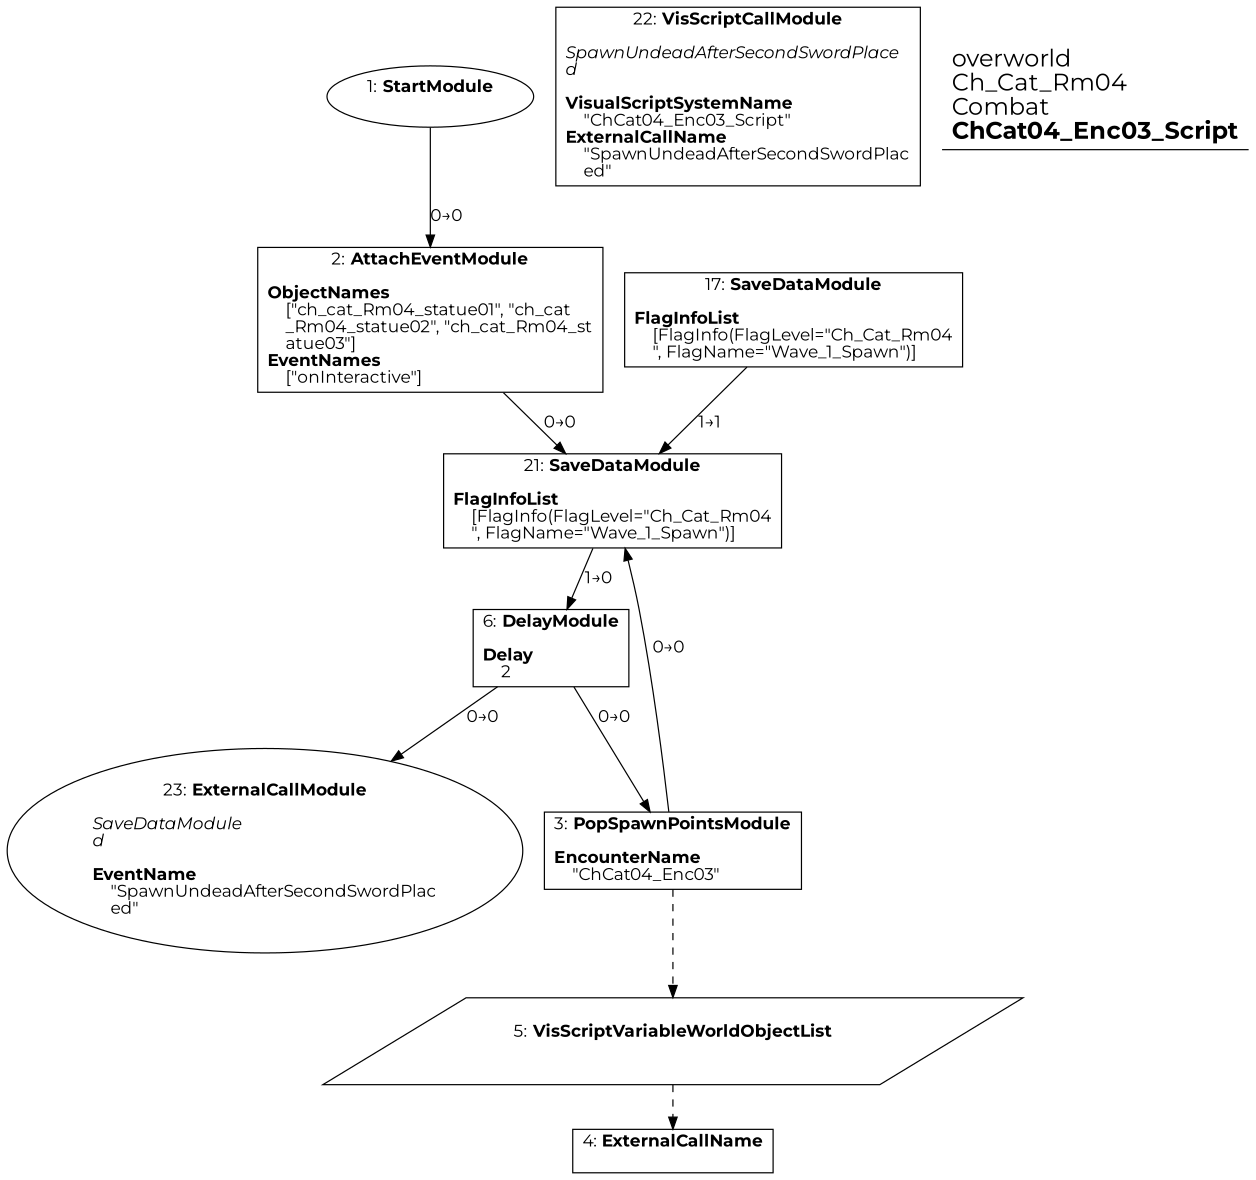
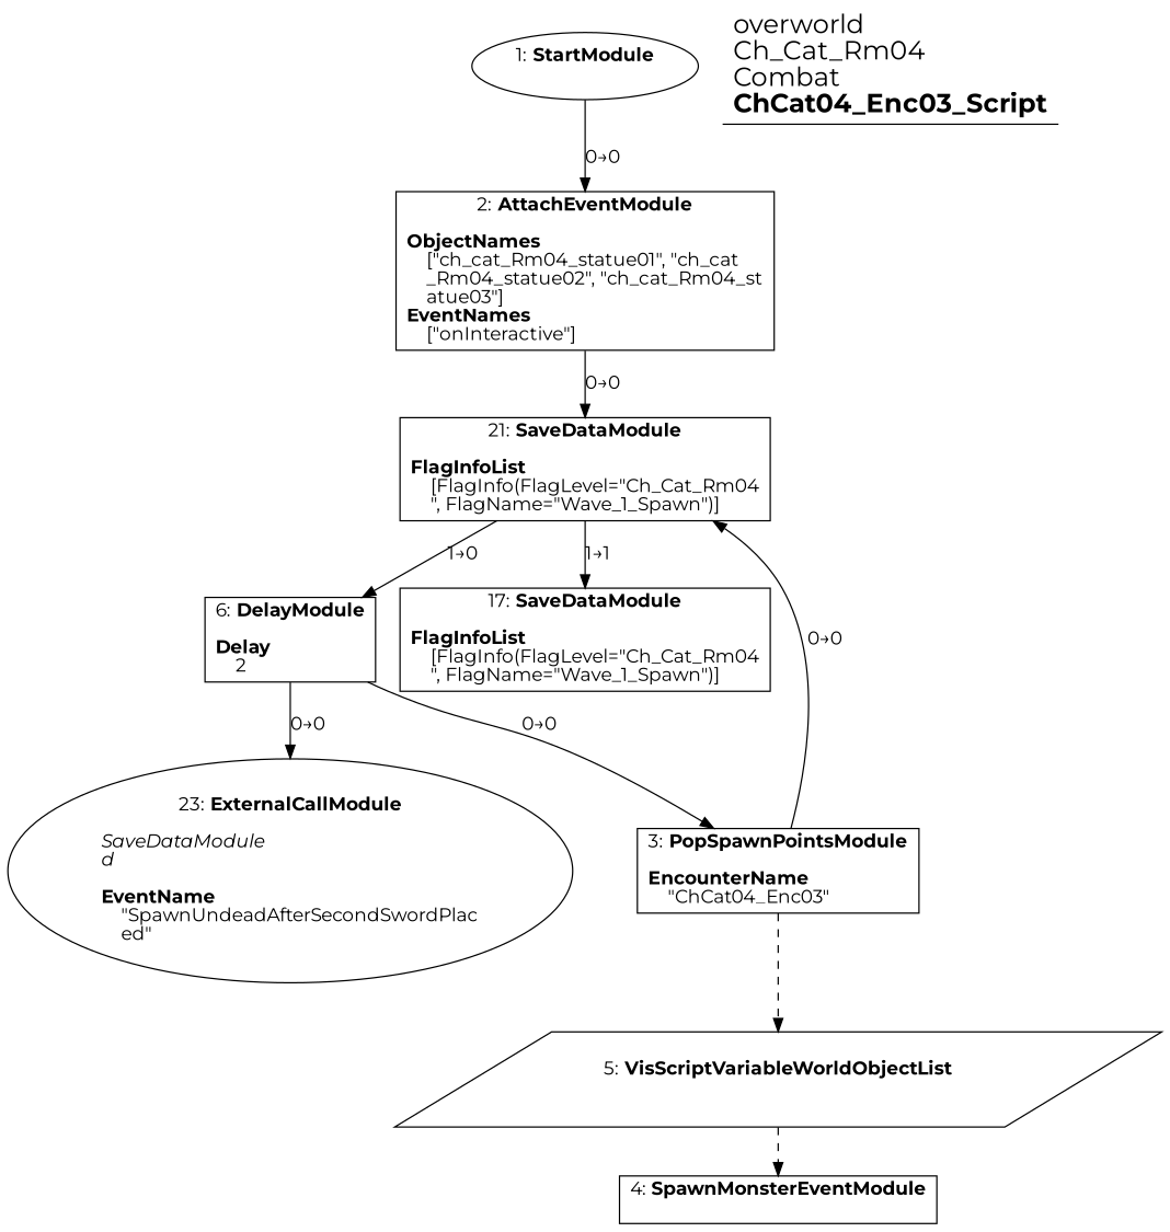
  digraph {
    fontname=Montserrat
    splines=spline
    node [fontname=Montserrat shape=box]
    edge [fontname=Montserrat]
    n1 [label=<1: <b>StartModule</b><br/><br/>> shape=oval]
    n2 [label=<2: <b>AttachEventModule</b><br/><br/><b>ObjectNames</b><br align="left"/>    [&quot;ch_cat_Rm04_statue01&quot;, &quot;ch_cat<br align="left"/>    _Rm04_statue02&quot;, &quot;ch_cat_Rm04_st<br align="left"/>    atue03&quot;]<br align="left"/><b>EventNames</b><br align="left"/>    [&quot;onInteractive&quot;]<br align="left"/>>]
    n3 [label=<21: <b>SaveDataModule</b><br/><br/><b>FlagInfoList</b><br align="left"/>    [FlagInfo(FlagLevel=&quot;Ch_Cat_Rm04<br align="left"/>    &quot;, FlagName=&quot;Wave_1_Spawn&quot;)]<br align="left"/>>]
    n4 [label=<6: <b>DelayModule</b><br/><br/><b>Delay</b><br align="left"/>    2<br align="left"/>>]
    n5 [label=<17: <b>SaveDataModule</b><br/><br/><b>FlagInfoList</b><br align="left"/>    [FlagInfo(FlagLevel=&quot;Ch_Cat_Rm04<br align="left"/>    &quot;, FlagName=&quot;Wave_1_Spawn&quot;)]<br align="left"/>>]
    n6 [label=<3: <b>PopSpawnPointsModule</b><br/><br/><b>EncounterName</b><br align="left"/>    &quot;ChCat04_Enc03&quot;<br align="left"/>>]
    n7 [label=<23: <b>ExternalCallModule</b><br/><br/><i>SaveDataModule<br align="left"/>d<br align="left"/></i><br align="left"/><b>EventName</b><br align="left"/>    &quot;SpawnUndeadAfterSecondSwordPlac<br align="left"/>    ed&quot;<br align="left"/>> shape=oval]
    n8 [label=<5: <b>VisScriptVariableWorldObjectList</b><br/><br/>> shape=parallelogram]
-   n9 [label=<4: <b>ExternalCallName</b><br/><br/>>]
-   n10 [label=<22: <b>VisScriptCallModule</b><br/><br/><i>SpawnUndeadAfterSecondSwordPlace<br align="left"/>d<br align="left"/></i><br align="left"/><b>VisualScriptSystemName</b><br align="left"/>    &quot;ChCat04_Enc03_Script&quot;<br align="left"/><b>ExternalCallName</b><br align="left"/>    &quot;SpawnUndeadAfterSecondSwordPlac<br align="left"/>    ed&quot;<br align="left"/>>]
+   n9 [label=<4: <b>SpawnMonsterEventModule</b><br/><br/>>]
    n11 [label=<<font point-size="20">overworld<br align="left"/>Ch_Cat_Rm04<br align="left"/>Combat<br align="left"/><b>ChCat04_Enc03_Script</b><br align="left"/></font>> shape=underline]
    n1 -> n2 [label="0→0"]
    n2 -> n3 [label="0→0"]
    n3 -> n4 [label="1→0"]
-   n5 -> n3 [label="1→1"]
+   n3 -> n5 [label="1→1"]
    n4 -> n6 [label="0→0"]
    n4 -> n7 [label="0→0"]
    n6 -> n3 [label="0→0"]
    n6 -> n8 [style=dashed]
    n8 -> n9 [style=dashed]
  }
